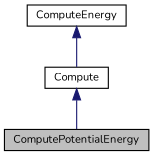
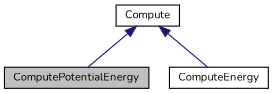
  digraph {
    fontname=Nunito
    node [color=black fillcolor=white fontname=Nunito fontsize=10 shape=record style=filled]
    edge [color=midnightblue dir=back fontname=Nunito fontsize=10 labelfontname=Helvetica labelfontsize=10 style=solid]
    n1 [fillcolor=grey75 fontcolor=black height=0.2 label=ComputePotentialEnergy width=0.4]
    n2 [height=0.2 label=ComputeEnergy width=0.4]
    n3 [height=0.2 label=Compute width=0.4]
    n3 -> n1
-   n2 -> n3
+   n3 -> n2
  }
